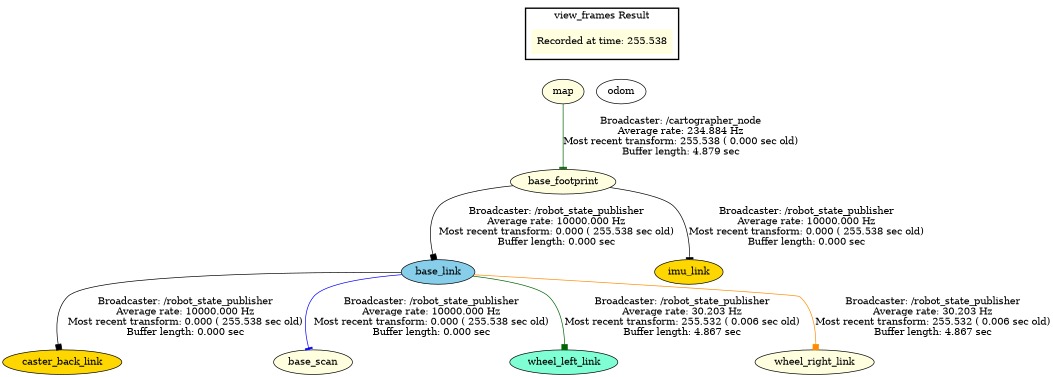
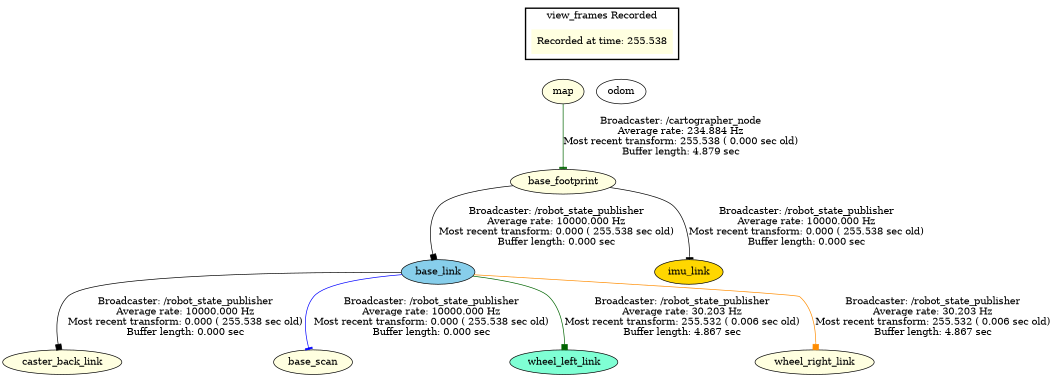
  digraph {
    node [fillcolor=lightyellow style=filled]
    edge [arrowhead=box color=black]
    "Recorded at time: 255.538" [shape=plaintext]
    map
    odom [fillcolor=white]
    base_link [fillcolor=skyblue]
    base_footprint
    imu_link [fillcolor=gold]
-   caster_back_link [fillcolor=gold]
+   caster_back_link
    base_scan
    wheel_left_link [fillcolor=aquamarine]
    wheel_right_link
    subgraph cluster_1 {
      color=black
-     label="view_frames Result"
+     label="view_frames Recorded"
      style=bold
      "Recorded at time: 255.538"
    }
    "Recorded at time: 255.538" -> map [style=invis arrowhead="" color=""]
    "Recorded at time: 255.538" -> odom [style=invis arrowhead="" color=""]
    map -> base_footprint [arrowhead=tee color=darkgreen label="Broadcaster: /cartographer_node\nAverage rate: 234.884 Hz\nMost recent transform: 255.538 ( 0.000 sec old)\nBuffer length: 4.879 sec\n"]
    base_link -> caster_back_link [label="Broadcaster: /robot_state_publisher\nAverage rate: 10000.000 Hz\nMost recent transform: 0.000 ( 255.538 sec old)\nBuffer length: 0.000 sec\n"]
    base_link -> base_scan [arrowhead=tee color=blue label="Broadcaster: /robot_state_publisher\nAverage rate: 10000.000 Hz\nMost recent transform: 0.000 ( 255.538 sec old)\nBuffer length: 0.000 sec\n"]
    base_link -> wheel_left_link [color=darkgreen label="Broadcaster: /robot_state_publisher\nAverage rate: 30.203 Hz\nMost recent transform: 255.532 ( 0.006 sec old)\nBuffer length: 4.867 sec\n"]
    base_link -> wheel_right_link [color=darkorange label="Broadcaster: /robot_state_publisher\nAverage rate: 30.203 Hz\nMost recent transform: 255.532 ( 0.006 sec old)\nBuffer length: 4.867 sec\n"]
    base_footprint -> base_link [label="Broadcaster: /robot_state_publisher\nAverage rate: 10000.000 Hz\nMost recent transform: 0.000 ( 255.538 sec old)\nBuffer length: 0.000 sec\n"]
    base_footprint -> imu_link [arrowhead=tee label="Broadcaster: /robot_state_publisher\nAverage rate: 10000.000 Hz\nMost recent transform: 0.000 ( 255.538 sec old)\nBuffer length: 0.000 sec\n"]
  }
